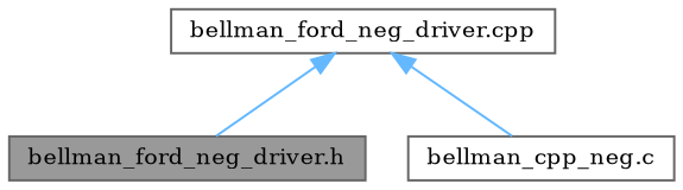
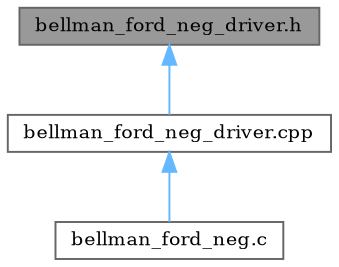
  digraph {
    fontname="DejaVu Serif"
    node [color=grey40 fillcolor=white fontname="DejaVu Serif" fontsize=10 shape=box style=filled]
    edge [color=steelblue1 dir=back fontname="DejaVu Serif" fontsize=10 labelfontname=Helvetica labelfontsize=10 style=solid]
    n1 [color=gray40 fillcolor=grey60 fontcolor=black height=0.2 label="bellman_ford_neg_driver.h" width=0.4]
    n2 [height=0.2 label="bellman_ford_neg_driver.cpp" width=0.4]
-   n3 [height=0.2 label="bellman_cpp_neg.c" width=0.4]
-   n2 -> n1
+   n3 [height=0.2 label="bellman_ford_neg.c" width=0.4]
+   n1 -> n2
    n2 -> n3
  }
